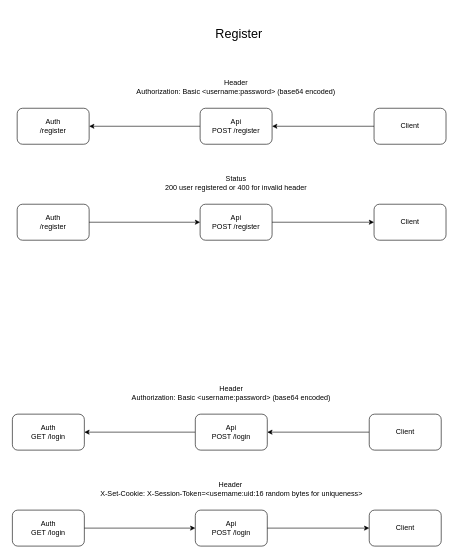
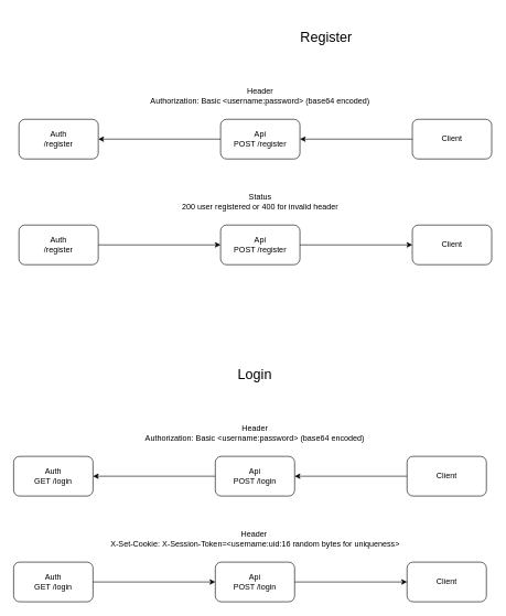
  <mxCell id="0" />
  <mxCell id="1" parent="0" />
  <mxCell id="2" value="&lt;div&gt;Auth&lt;/div&gt;&lt;div&gt;/register&lt;br&gt;&lt;/div&gt;" style="rounded=1;whiteSpace=wrap;html=1;" vertex="1" parent="1"><mxGeometry x="28" y="180" width="120" height="60" as="geometry" /></mxCell>
- <mxCell id="3" value="&lt;font style=&quot;font-size: 21px;&quot;&gt;Register&lt;/font&gt;" style="text;html=1;align=center;verticalAlign=middle;whiteSpace=wrap;rounded=0;" vertex="1" parent="1"><mxGeometry x="323" y="20" width="150" height="70" as="geometry" /></mxCell>
+ <mxCell id="3" value="&lt;font style=&quot;font-size: 21px;&quot;&gt;Register&lt;/font&gt;" style="text;html=1;align=center;verticalAlign=middle;whiteSpace=wrap;rounded=0;" vertex="1" parent="1"><mxGeometry x="418" y="20" width="150" height="70" as="geometry" /></mxCell>
  <mxCell id="4" style="edgeStyle=orthogonalEdgeStyle;rounded=0;orthogonalLoop=1;jettySize=auto;html=1;entryX=1;entryY=0.5;entryDx=0;entryDy=0;" edge="1" parent="1" source="5" target="2"><mxGeometry relative="1" as="geometry" /></mxCell>
  <mxCell id="5" value="&lt;div&gt;Api&lt;/div&gt;POST /register" style="rounded=1;whiteSpace=wrap;html=1;" vertex="1" parent="1"><mxGeometry x="333" y="180" width="120" height="60" as="geometry" /></mxCell>
  <mxCell id="6" value="&lt;div&gt;Header&lt;br&gt;&lt;/div&gt;&lt;div&gt;Authorization: Basic &amp;lt;username:password&amp;gt; (base64 encoded)&lt;br&gt;&lt;/div&gt;" style="text;html=1;align=center;verticalAlign=middle;whiteSpace=wrap;rounded=0;" vertex="1" parent="1"><mxGeometry x="183" y="120" width="420" height="50" as="geometry" /></mxCell>
  <mxCell id="7" style="edgeStyle=orthogonalEdgeStyle;rounded=0;orthogonalLoop=1;jettySize=auto;html=1;entryX=1;entryY=0.5;entryDx=0;entryDy=0;" edge="1" parent="1" source="8" target="5"><mxGeometry relative="1" as="geometry" /></mxCell>
  <mxCell id="8" value="Client" style="rounded=1;whiteSpace=wrap;html=1;" vertex="1" parent="1"><mxGeometry x="623" y="180" width="120" height="60" as="geometry" /></mxCell>
  <mxCell id="9" value="&lt;div&gt;Auth&lt;/div&gt;&lt;div&gt;/register&lt;br&gt;&lt;/div&gt;" style="rounded=1;whiteSpace=wrap;html=1;" vertex="1" parent="1"><mxGeometry x="28" y="340" width="120" height="60" as="geometry" /></mxCell>
  <mxCell id="10" style="edgeStyle=orthogonalEdgeStyle;rounded=0;orthogonalLoop=1;jettySize=auto;html=1;exitX=1;exitY=0.5;exitDx=0;exitDy=0;" edge="1" parent="1" source="9" target="11"><mxGeometry relative="1" as="geometry" /></mxCell>
  <mxCell id="11" value="&lt;div&gt;Api&lt;/div&gt;POST /register" style="rounded=1;whiteSpace=wrap;html=1;" vertex="1" parent="1"><mxGeometry x="333" y="340" width="120" height="60" as="geometry" /></mxCell>
  <mxCell id="12" style="edgeStyle=orthogonalEdgeStyle;rounded=0;orthogonalLoop=1;jettySize=auto;html=1;exitX=1;exitY=0.5;exitDx=0;exitDy=0;" edge="1" parent="1" source="11" target="13"><mxGeometry relative="1" as="geometry" /></mxCell>
  <mxCell id="13" value="Client" style="rounded=1;whiteSpace=wrap;html=1;" vertex="1" parent="1"><mxGeometry x="623" y="340" width="120" height="60" as="geometry" /></mxCell>
  <mxCell id="14" value="Status&lt;br&gt;&lt;div&gt;200 user registered or 400 for invalid header&lt;br&gt;&lt;/div&gt;" style="text;html=1;align=center;verticalAlign=middle;whiteSpace=wrap;rounded=0;" vertex="1" parent="1"><mxGeometry x="183" y="280" width="420" height="50" as="geometry" /></mxCell>
  <mxCell id="15" value="&lt;div&gt;Auth&lt;/div&gt;&lt;div&gt;GET /login&lt;/div&gt;" style="rounded=1;whiteSpace=wrap;html=1;" vertex="1" parent="1"><mxGeometry x="20" y="690" width="120" height="60" as="geometry" /></mxCell>
+ <mxCell id="16" value="&lt;font style=&quot;font-size: 21px;&quot;&gt;Login&lt;br&gt;&lt;/font&gt;" style="text;html=1;align=center;verticalAlign=middle;whiteSpace=wrap;rounded=0;comic=0;" vertex="1" parent="1"><mxGeometry x="310" y="530" width="150" height="70" as="geometry" /></mxCell>
  <mxCell id="17" style="edgeStyle=orthogonalEdgeStyle;rounded=0;orthogonalLoop=1;jettySize=auto;html=1;entryX=1;entryY=0.5;entryDx=0;entryDy=0;" edge="1" parent="1" source="18" target="15"><mxGeometry relative="1" as="geometry" /></mxCell>
  <mxCell id="18" value="&lt;div&gt;Api&lt;/div&gt;POST /login" style="rounded=1;whiteSpace=wrap;html=1;" vertex="1" parent="1"><mxGeometry x="325" y="690" width="120" height="60" as="geometry" /></mxCell>
  <mxCell id="19" value="&lt;div&gt;Header&lt;br&gt;&lt;/div&gt;&lt;div&gt;Authorization: Basic &amp;lt;username:password&amp;gt; (base64 encoded)&lt;br&gt;&lt;/div&gt;" style="text;html=1;align=center;verticalAlign=middle;whiteSpace=wrap;rounded=0;" vertex="1" parent="1"><mxGeometry x="175" y="630" width="420" height="50" as="geometry" /></mxCell>
  <mxCell id="20" style="edgeStyle=orthogonalEdgeStyle;rounded=0;orthogonalLoop=1;jettySize=auto;html=1;entryX=1;entryY=0.5;entryDx=0;entryDy=0;" edge="1" parent="1" source="21" target="18"><mxGeometry relative="1" as="geometry" /></mxCell>
  <mxCell id="21" value="Client" style="rounded=1;whiteSpace=wrap;html=1;" vertex="1" parent="1"><mxGeometry x="615" y="690" width="120" height="60" as="geometry" /></mxCell>
  <mxCell id="22" value="&lt;div&gt;Auth&lt;/div&gt;&lt;div&gt;GET /login&lt;/div&gt;" style="rounded=1;whiteSpace=wrap;html=1;" vertex="1" parent="1"><mxGeometry x="20" y="850" width="120" height="60" as="geometry" /></mxCell>
  <mxCell id="23" style="edgeStyle=orthogonalEdgeStyle;rounded=0;orthogonalLoop=1;jettySize=auto;html=1;exitX=1;exitY=0.5;exitDx=0;exitDy=0;" edge="1" parent="1" source="22" target="24"><mxGeometry relative="1" as="geometry" /></mxCell>
  <mxCell id="24" value="&lt;div&gt;Api&lt;/div&gt;POST /login" style="rounded=1;whiteSpace=wrap;html=1;" vertex="1" parent="1"><mxGeometry x="325" y="850" width="120" height="60" as="geometry" /></mxCell>
  <mxCell id="25" style="edgeStyle=orthogonalEdgeStyle;rounded=0;orthogonalLoop=1;jettySize=auto;html=1;exitX=1;exitY=0.5;exitDx=0;exitDy=0;" edge="1" parent="1" source="24" target="26"><mxGeometry relative="1" as="geometry" /></mxCell>
  <mxCell id="26" value="Client" style="rounded=1;whiteSpace=wrap;html=1;" vertex="1" parent="1"><mxGeometry x="615" y="850" width="120" height="60" as="geometry" /></mxCell>
  <mxCell id="27" value="&lt;div&gt;Header&amp;nbsp;&lt;/div&gt;&lt;div&gt;X-Set-Cookie: X-Session-Token=&amp;lt;username:uid:16 random bytes for uniqueness&amp;gt;&lt;/div&gt;" style="text;html=1;align=center;verticalAlign=middle;whiteSpace=wrap;rounded=0;" vertex="1" parent="1"><mxGeometry x="153" y="790" width="465" height="50" as="geometry" /></mxCell>
